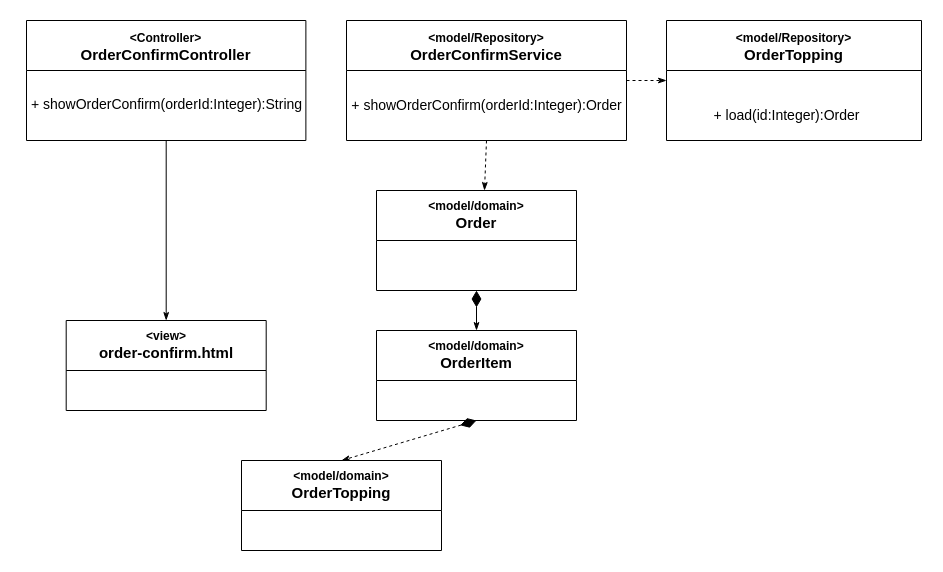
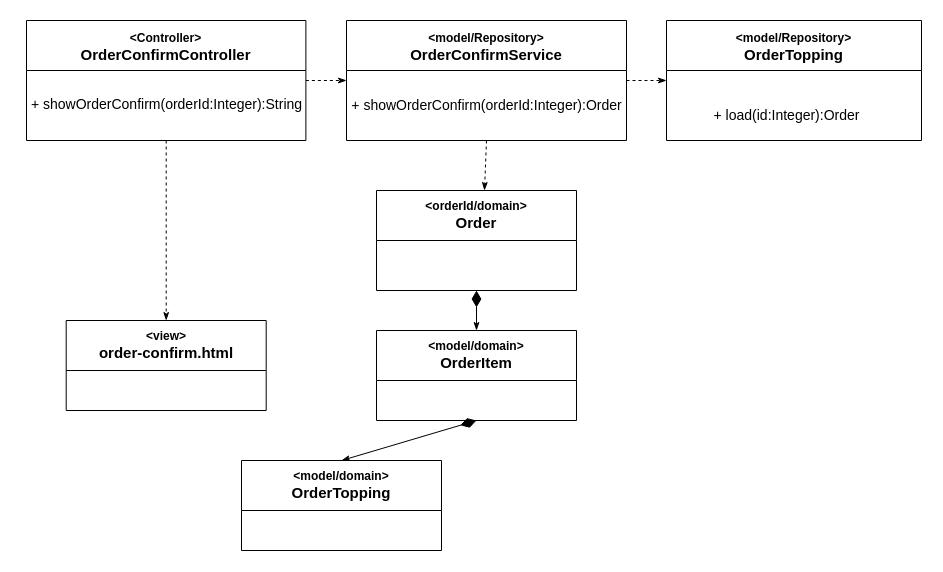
  <mxCell id="0" />
  <mxCell id="1" parent="0" />
- <mxCell id="2" style="edgeStyle=none;html=1;exitX=0.5;exitY=1;exitDx=0;exitDy=0;entryX=0.5;entryY=0;entryDx=0;entryDy=0;fontSize=14;startArrow=diamondThin;startFill=1;endArrow=classicThin;endFill=1;startSize=14;dashed=1;" edge="1" parent="1" source="3" target="12"><mxGeometry relative="1" as="geometry" /></mxCell>
+ <mxCell id="2" style="edgeStyle=none;html=1;exitX=0.5;exitY=1;exitDx=0;exitDy=0;entryX=0.5;entryY=0;entryDx=0;entryDy=0;fontSize=14;startArrow=diamondThin;startFill=1;endArrow=classicThin;endFill=1;startSize=14;" edge="1" parent="1" source="3" target="12"><mxGeometry relative="1" as="geometry" /></mxCell>
  <mxCell id="3" value="&amp;lt;model/domain&amp;gt;&lt;br style=&quot;font-size: 15px;&quot;&gt;&lt;font style=&quot;font-size: 15px;&quot;&gt;OrderItem&lt;/font&gt;" style="swimlane;whiteSpace=wrap;html=1;startSize=50;" vertex="1" parent="1"><mxGeometry x="376" y="330" width="200" height="90" as="geometry" /></mxCell>
  <mxCell id="4" value="&lt;font style=&quot;&quot;&gt;&lt;span style=&quot;font-size: 12px;&quot;&gt;&amp;lt;model/Repository&amp;gt;&lt;/span&gt;&lt;br&gt;&lt;font style=&quot;font-size: 15px;&quot;&gt;OrderTopping&lt;/font&gt;&lt;br&gt;&lt;/font&gt;" style="swimlane;whiteSpace=wrap;html=1;fontSize=15;startSize=50;" vertex="1" parent="1"><mxGeometry x="666" y="20" width="255" height="120" as="geometry" /></mxCell>
  <mxCell id="5" value="&lt;font style=&quot;font-size: 14px;&quot;&gt;+ load(id:Integer):Order&lt;br style=&quot;font-size: 14px;&quot;&gt;&lt;/font&gt;" style="text;html=1;align=center;verticalAlign=middle;resizable=0;points=[];autosize=1;strokeColor=none;fillColor=none;fontSize=14;" vertex="1" parent="4"><mxGeometry x="35" y="80" width="170" height="30" as="geometry" /></mxCell>
  <mxCell id="6" style="edgeStyle=none;html=1;fontSize=12;endArrow=classicThin;endFill=1;startArrow=diamondThin;startFill=1;exitX=0.5;exitY=1;exitDx=0;exitDy=0;startSize=14;" edge="1" parent="1" source="7"><mxGeometry relative="1" as="geometry"><mxPoint x="476" y="280" as="sourcePoint" /><mxPoint x="476" y="330" as="targetPoint" /></mxGeometry></mxCell>
- <mxCell id="7" value="&amp;lt;model/domain&amp;gt;&lt;br style=&quot;font-size: 15px;&quot;&gt;&lt;font style=&quot;font-size: 15px;&quot;&gt;Order&lt;/font&gt;" style="swimlane;whiteSpace=wrap;html=1;startSize=50;" vertex="1" parent="1"><mxGeometry x="376" y="190" width="200" height="100" as="geometry" /></mxCell>
+ <mxCell id="7" value="&amp;lt;orderId/domain&amp;gt;&lt;br style=&quot;font-size: 15px;&quot;&gt;&lt;font style=&quot;font-size: 15px;&quot;&gt;Order&lt;/font&gt;" style="swimlane;whiteSpace=wrap;html=1;startSize=50;" vertex="1" parent="1"><mxGeometry x="376" y="190" width="200" height="100" as="geometry" /></mxCell>
  <mxCell id="8" style="edgeStyle=none;html=1;exitX=1;exitY=0.5;exitDx=0;exitDy=0;entryX=0;entryY=0.5;entryDx=0;entryDy=0;fontSize=14;startArrow=none;startFill=0;endArrow=classicThin;endFill=1;startSize=14;dashed=1;" edge="1" parent="1" source="10" target="4"><mxGeometry relative="1" as="geometry" /></mxCell>
  <mxCell id="9" style="edgeStyle=none;html=1;exitX=0.5;exitY=1;exitDx=0;exitDy=0;entryX=0.54;entryY=0;entryDx=0;entryDy=0;entryPerimeter=0;dashed=1;fontSize=14;startArrow=none;startFill=0;endArrow=classicThin;endFill=1;startSize=14;" edge="1" parent="1" source="10" target="7"><mxGeometry relative="1" as="geometry" /></mxCell>
  <mxCell id="10" value="&lt;font style=&quot;&quot;&gt;&lt;span style=&quot;font-size: 12px;&quot;&gt;&amp;lt;model/Repository&amp;gt;&lt;/span&gt;&lt;br&gt;&lt;font style=&quot;font-size: 15px;&quot;&gt;OrderConfirmService&lt;/font&gt;&lt;br&gt;&lt;/font&gt;" style="swimlane;whiteSpace=wrap;html=1;fontSize=15;startSize=50;" vertex="1" parent="1"><mxGeometry x="346" y="20" width="280" height="120" as="geometry" /></mxCell>
  <mxCell id="11" value="&lt;font style=&quot;font-size: 14px;&quot;&gt;+ showOrderConfirm(orderId:Integer):Order&lt;br style=&quot;font-size: 14px;&quot;&gt;&lt;/font&gt;" style="text;html=1;align=center;verticalAlign=middle;resizable=0;points=[];autosize=1;strokeColor=none;fillColor=none;fontSize=14;" vertex="1" parent="10"><mxGeometry x="-5" y="70" width="290" height="30" as="geometry" /></mxCell>
  <mxCell id="12" value="&amp;lt;model/domain&amp;gt;&lt;br style=&quot;font-size: 15px;&quot;&gt;&lt;font style=&quot;font-size: 15px;&quot;&gt;OrderTopping&lt;/font&gt;" style="swimlane;whiteSpace=wrap;html=1;startSize=50;" vertex="1" parent="1"><mxGeometry x="241" y="460" width="200" height="90" as="geometry" /></mxCell>
- <mxCell id="14" style="edgeStyle=none;html=1;exitX=0.5;exitY=1;exitDx=0;exitDy=0;entryX=0.5;entryY=0;entryDx=0;entryDy=0;fontSize=15;startArrow=none;startFill=0;endArrow=classicThin;endFill=1;startSize=14;" edge="1" parent="1" source="15" target="17"><mxGeometry relative="1" as="geometry" /></mxCell>
+ <mxCell id="13" style="edgeStyle=none;html=1;exitX=1;exitY=0.5;exitDx=0;exitDy=0;entryX=0;entryY=0.5;entryDx=0;entryDy=0;dashed=1;fontSize=14;startArrow=none;startFill=0;endArrow=classicThin;endFill=1;startSize=14;" edge="1" parent="1" source="15" target="10"><mxGeometry relative="1" as="geometry" /></mxCell>
+ <mxCell id="14" style="edgeStyle=none;html=1;exitX=0.5;exitY=1;exitDx=0;exitDy=0;entryX=0.5;entryY=0;entryDx=0;entryDy=0;fontSize=15;startArrow=none;startFill=0;endArrow=classicThin;endFill=1;startSize=14;dashed=1;" edge="1" parent="1" source="15" target="17"><mxGeometry relative="1" as="geometry" /></mxCell>
  <mxCell id="15" value="&lt;font style=&quot;&quot;&gt;&lt;span style=&quot;font-size: 12px;&quot;&gt;&amp;lt;Controller&amp;gt;&lt;/span&gt;&lt;br&gt;&lt;font style=&quot;font-size: 15px;&quot;&gt;OrderConfirmController&lt;/font&gt;&lt;br&gt;&lt;/font&gt;" style="swimlane;whiteSpace=wrap;html=1;fontSize=15;startSize=50;" vertex="1" parent="1"><mxGeometry x="26" y="20" width="279.38" height="120" as="geometry" /></mxCell>
  <mxCell id="16" value="&lt;font style=&quot;font-size: 14px;&quot;&gt;&lt;br&gt;+ showOrderConfirm(orderId:Integer):String&lt;br style=&quot;font-size: 14px;&quot;&gt;&lt;/font&gt;" style="text;html=1;align=center;verticalAlign=middle;resizable=0;points=[];autosize=1;strokeColor=none;fillColor=none;fontSize=14;" vertex="1" parent="15"><mxGeometry x="-5.31" y="50" width="290" height="50" as="geometry" /></mxCell>
  <mxCell id="17" value="&amp;lt;view&amp;gt;&lt;br&gt;&lt;font style=&quot;font-size: 15px;&quot;&gt;order-confirm.html&lt;/font&gt;" style="swimlane;whiteSpace=wrap;html=1;startSize=50;" vertex="1" parent="1"><mxGeometry x="65.69" y="320" width="200" height="90" as="geometry" /></mxCell>
